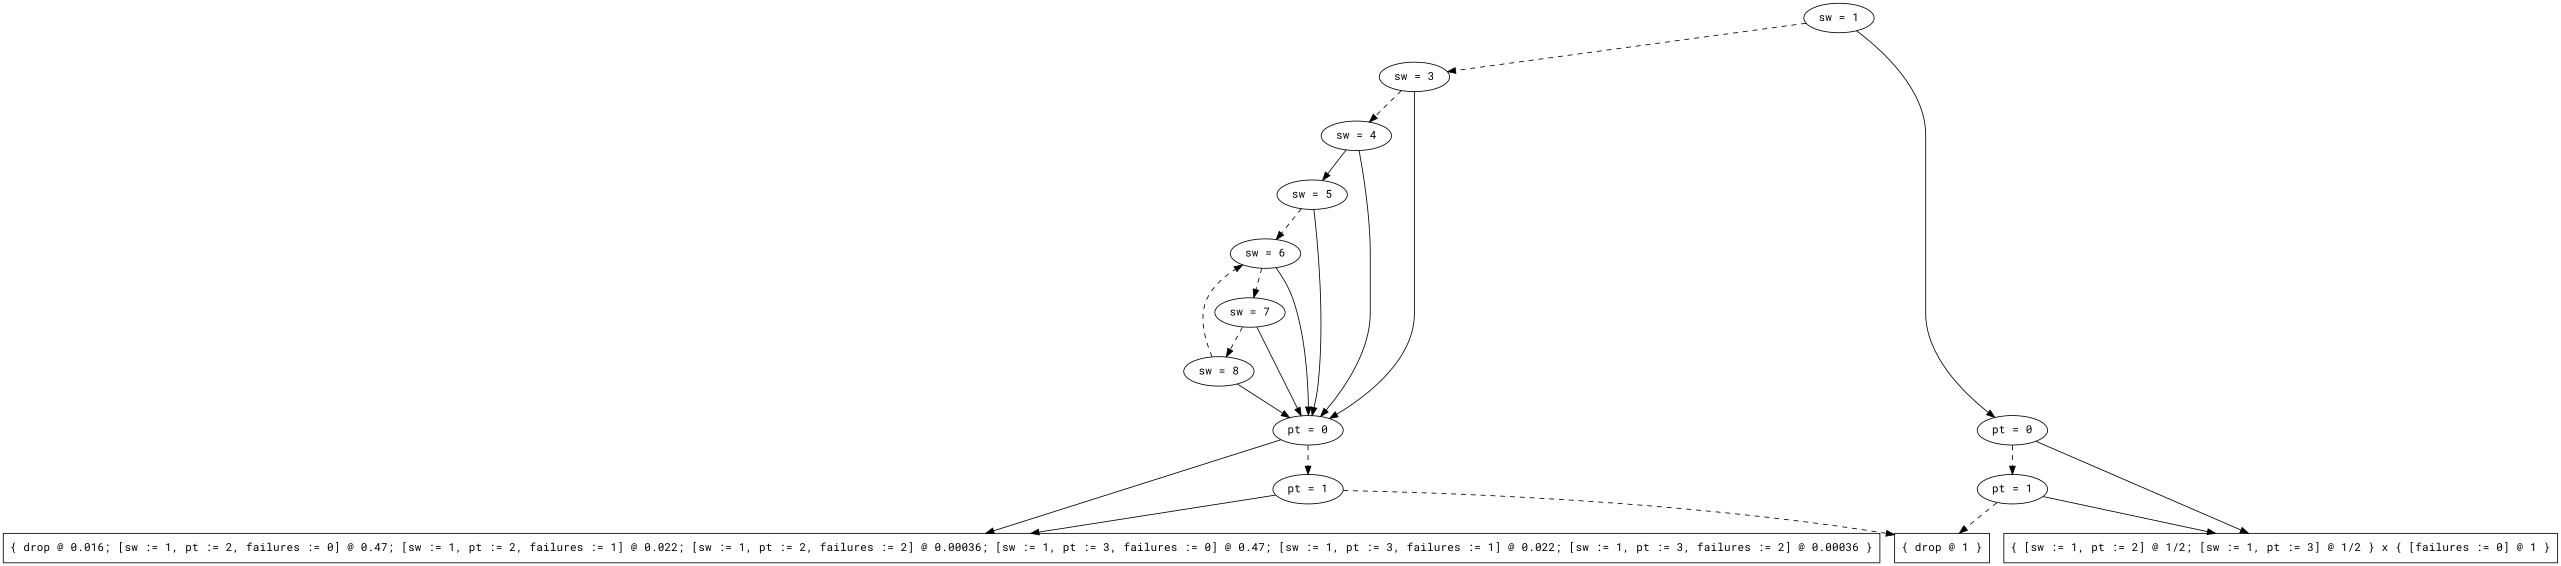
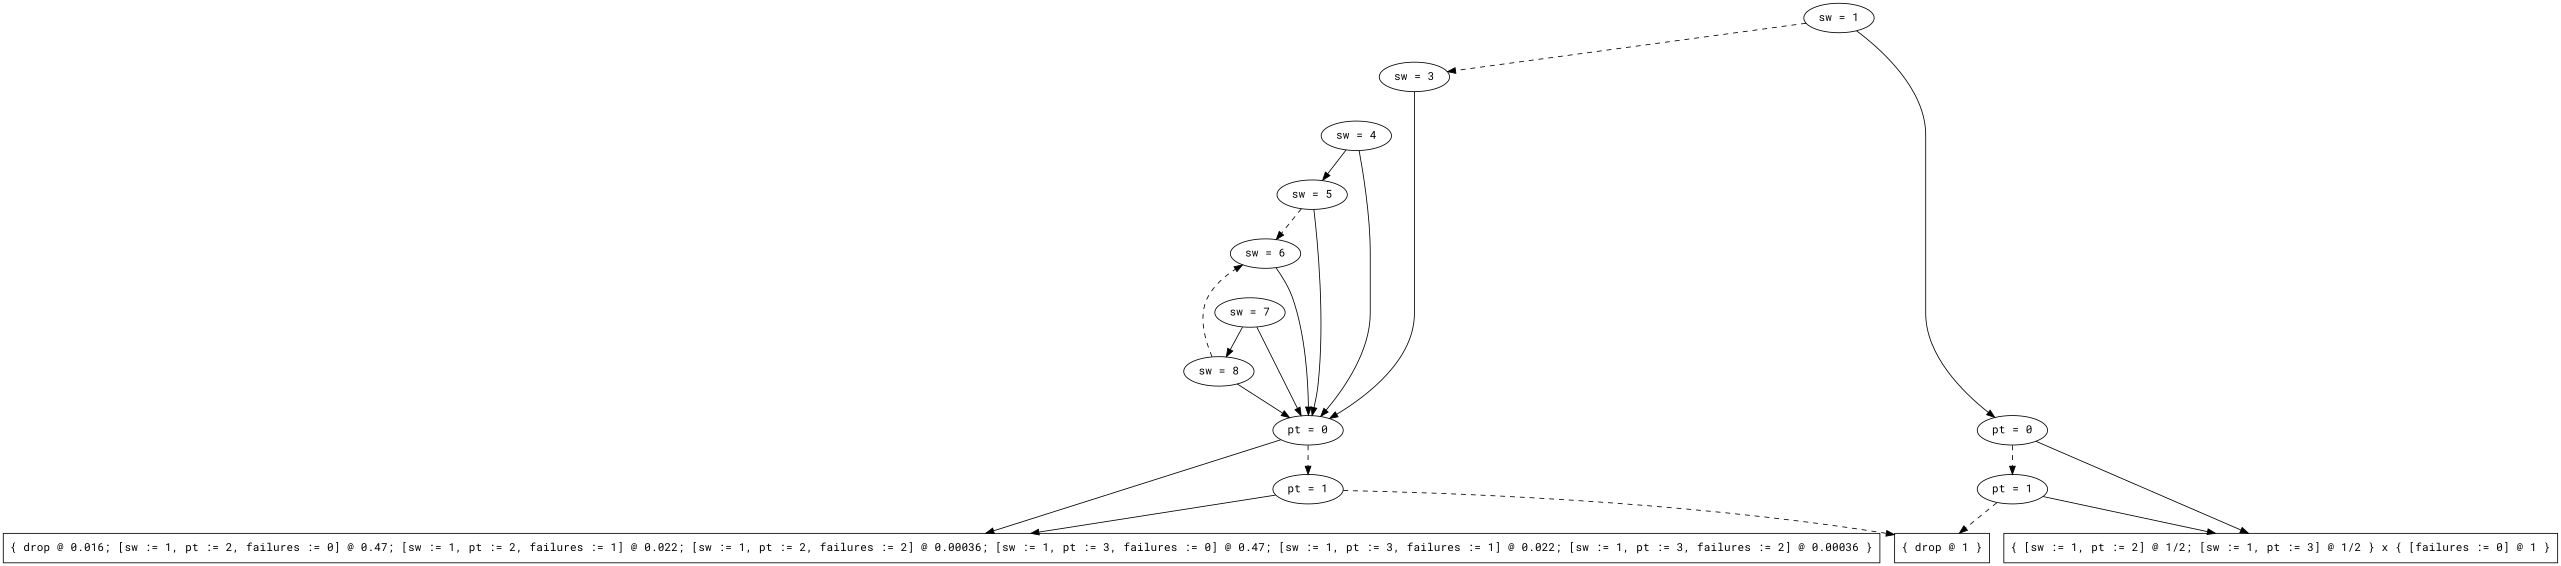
  digraph {
    fontname="Roboto Mono"
    node [fontname="Roboto Mono"]
    edge [fontname="Roboto Mono"]
    n1 [label="sw = 4"]
    n2 [label="pt = 1"]
    n3 [label="pt = 1"]
    n4 [label="sw = 5"]
    n5 [label="sw = 3"]
    n6 [label="sw = 1"]
    n7 [label="sw = 7"]
    n8 [label="sw = 8"]
    n9 [label="sw = 6"]
    n10 [label="pt = 0"]
    n11 [label="pt = 0"]
    n12 [label="{ [sw := 1, pt := 2] @ 1/2; [sw := 1, pt := 3] @ 1/2 } x { [failures := 0] @ 1 }" shape=box]
    n13 [label="{ drop @ 1 }" shape=box]
    n14 [label="{ drop @ 0.016; [sw := 1, pt := 2, failures := 0] @ 0.47; [sw := 1, pt := 2, failures := 1] @ 0.022; [sw := 1, pt := 2, failures := 2] @ 0.00036; [sw := 1, pt := 3, failures := 0] @ 0.47; [sw := 1, pt := 3, failures := 1] @ 0.022; [sw := 1, pt := 3, failures := 2] @ 0.00036 }" shape=box]
    subgraph sub_1 {
      rank=same
      n1
    }
    subgraph sub_2 {
      rank=same
      n2
      n3
    }
    subgraph sub_3 {
      rank=same
      n4
    }
    subgraph sub_4 {
      rank=same
      n5
    }
    subgraph sub_5 {
      rank=same
      n6
    }
    subgraph sub_6 {
      rank=same
      n7
    }
    subgraph sub_7 {
      rank=same
      n8
    }
    subgraph sub_8 {
      rank=same
      n9
    }
    subgraph sub_9 {
      rank=same
      n10
      n11
    }
    n1 -> n4 [style=solid]
    n1 -> n11
    n2 -> n12
    n2 -> n13 [style=dashed]
    n3 -> n13 [style=dashed]
    n3 -> n14
    n4 -> n9 [style=dashed]
    n4 -> n11
-   n5 -> n1 [style=dashed]
    n5 -> n11
    n6 -> n5 [style=dashed]
    n6 -> n10
-   n7 -> n8 [style=dashed]
+   n7 -> n8 [style=solid]
    n7 -> n11
    n8 -> n9 [style=dashed]
    n8 -> n11
-   n9 -> n7 [style=dashed]
    n9 -> n11
    n10 -> n2 [style=dashed]
    n10 -> n12
    n11 -> n3 [style=dashed]
    n11 -> n14
  }
